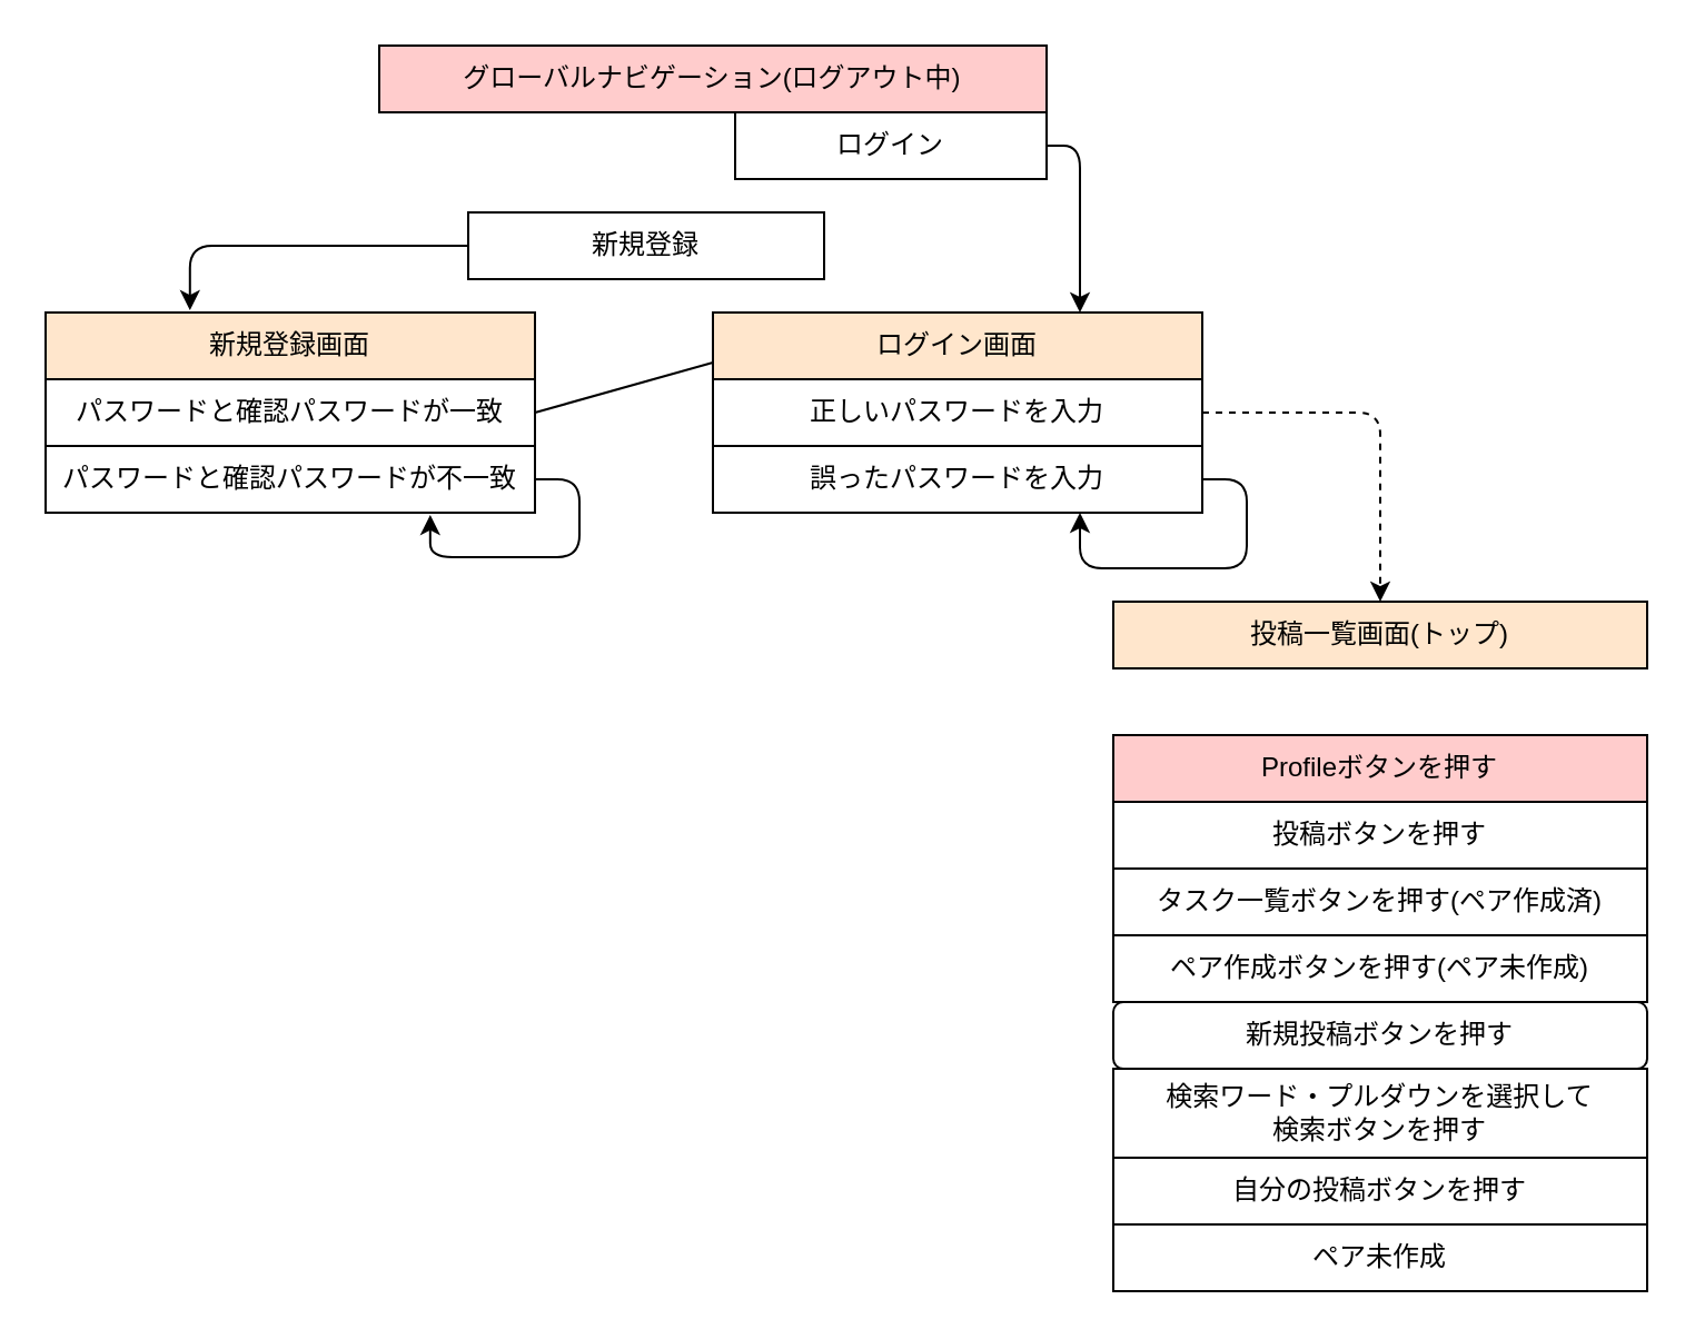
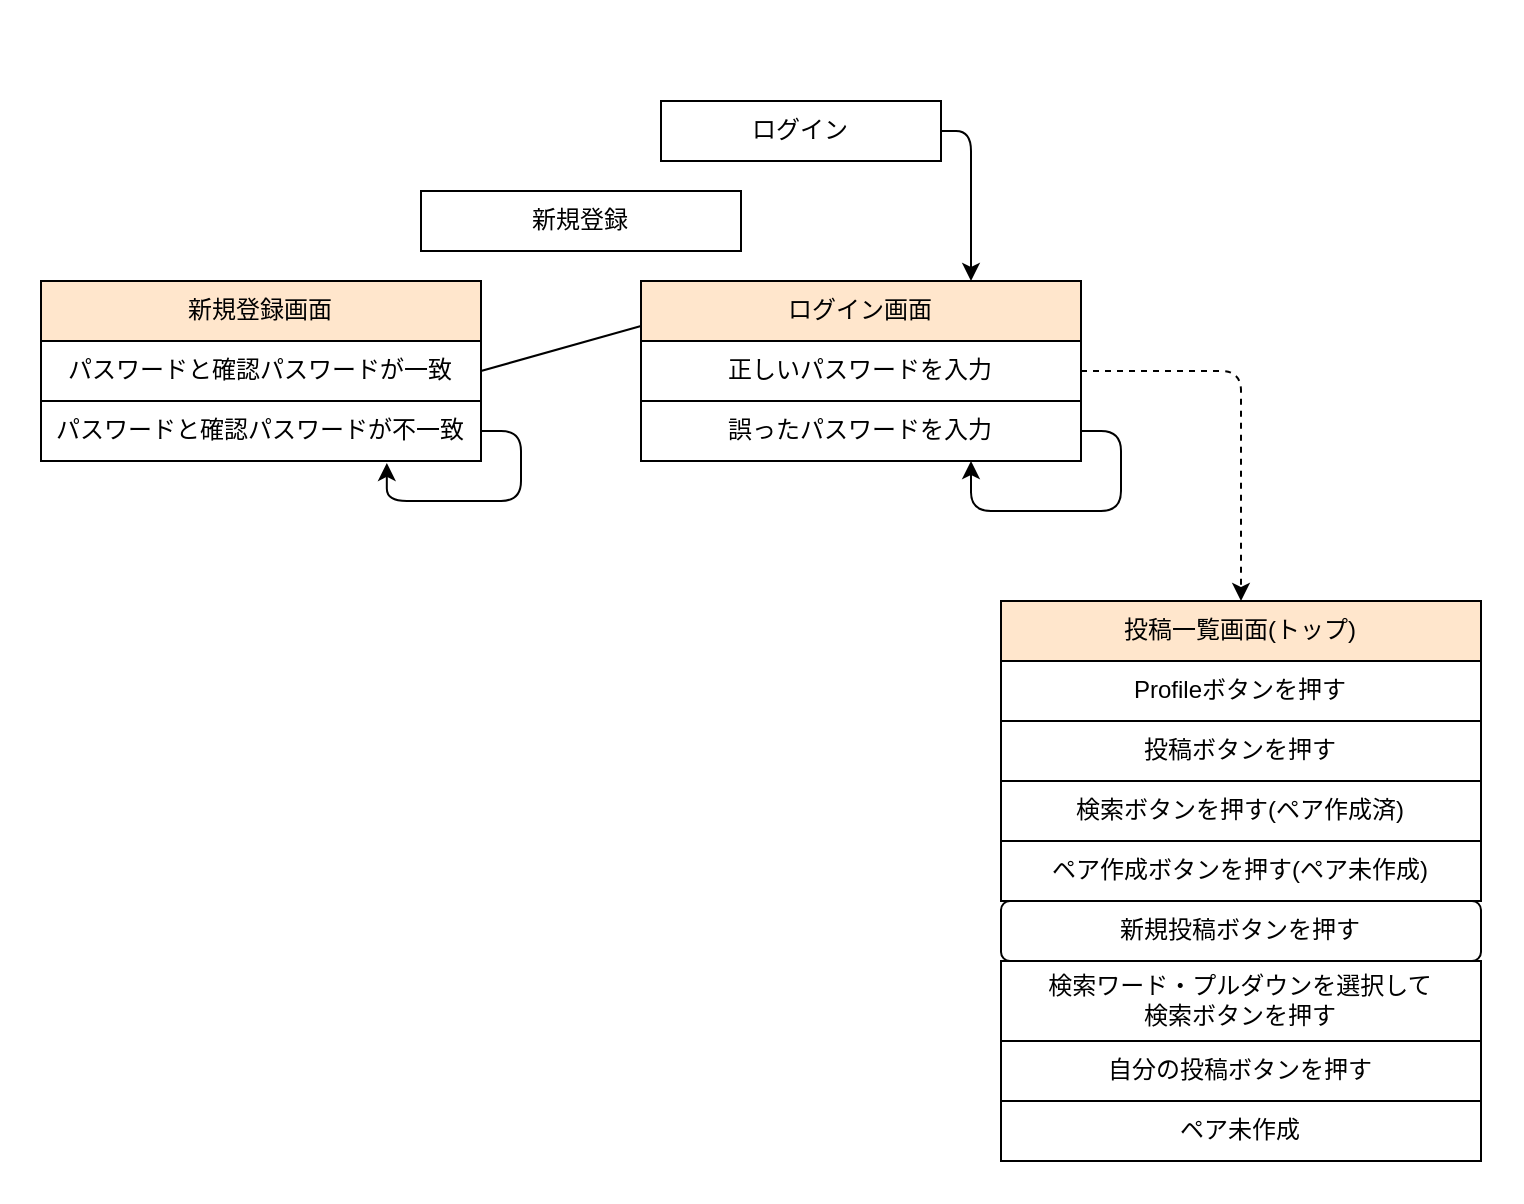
  <mxCell id="0" />
  <mxCell id="1" parent="0" />
- <mxCell id="2" value="グローバルナビゲーション(ログアウト中)" style="rounded=0;whiteSpace=wrap;html=1;fillColor=#FFCCCC;" vertex="1" parent="1"><mxGeometry x="170" y="20" width="300" height="30" as="geometry" /></mxCell>
  <mxCell id="3" value="新規登録" style="rounded=0;whiteSpace=wrap;html=1;fillColor=#FFFFFF;" vertex="1" parent="1"><mxGeometry x="210" y="95" width="160" height="30" as="geometry" /></mxCell>
  <mxCell id="4" value="ログイン" style="rounded=0;whiteSpace=wrap;html=1;fillColor=#FFFFFF;" vertex="1" parent="1"><mxGeometry x="330" y="50" width="140" height="30" as="geometry" /></mxCell>
  <mxCell id="5" value="新規登録画面" style="rounded=0;whiteSpace=wrap;html=1;fillColor=#FFE6CC;" vertex="1" parent="1"><mxGeometry x="20" y="140" width="220" height="30" as="geometry" /></mxCell>
  <mxCell id="6" value="パスワードと確認パスワードが一致" style="rounded=0;whiteSpace=wrap;html=1;fillColor=#FFFFFF;" vertex="1" parent="1"><mxGeometry x="20" y="170" width="220" height="30" as="geometry" /></mxCell>
  <mxCell id="7" value="パスワードと確認パスワードが不一致" style="rounded=0;whiteSpace=wrap;html=1;fillColor=#FFFFFF;" vertex="1" parent="1"><mxGeometry x="20" y="200" width="220" height="30" as="geometry" /></mxCell>
  <mxCell id="8" value="ログイン画面" style="rounded=0;whiteSpace=wrap;html=1;fillColor=#FFE6CC;" vertex="1" parent="1"><mxGeometry x="320" y="140" width="220" height="30" as="geometry" /></mxCell>
  <mxCell id="9" value="正しいパスワードを入力" style="rounded=0;whiteSpace=wrap;html=1;fillColor=#FFFFFF;" vertex="1" parent="1"><mxGeometry x="320" y="170" width="220" height="30" as="geometry" /></mxCell>
  <mxCell id="10" value="誤ったパスワードを入力" style="rounded=0;whiteSpace=wrap;html=1;fillColor=#FFFFFF;" vertex="1" parent="1"><mxGeometry x="320" y="200" width="220" height="30" as="geometry" /></mxCell>
- <mxCell id="11" value="投稿一覧画面(トップ)" style="rounded=0;whiteSpace=wrap;html=1;fillColor=#FFE6CC;" vertex="1" parent="1"><mxGeometry x="500" y="270" width="240" height="30" as="geometry" /></mxCell>
+ <mxCell id="11" value="投稿一覧画面(トップ)" style="rounded=0;whiteSpace=wrap;html=1;fillColor=#FFE6CC;" vertex="1" parent="1"><mxGeometry x="500" y="300" width="240" height="30" as="geometry" /></mxCell>
  <mxCell id="12" value="" style="endArrow=classic;html=1;exitX=1;exitY=0.5;exitDx=0;exitDy=0;entryX=0.786;entryY=1.033;entryDx=0;entryDy=0;entryPerimeter=0;edgeStyle=orthogonalEdgeStyle;" edge="1" parent="1" source="7" target="7"><mxGeometry width="50" height="50" relative="1" as="geometry"><mxPoint x="330" y="340" as="sourcePoint" /><mxPoint x="190" y="270" as="targetPoint" /><Array as="points"><mxPoint x="260" y="215" /><mxPoint x="260" y="250" /><mxPoint x="193" y="250" /></Array></mxGeometry></mxCell>
  <mxCell id="13" style="edgeStyle=none;html=1;" edge="1" parent="1" source="10"><mxGeometry relative="1" as="geometry"><mxPoint x="540" y="215" as="targetPoint" /></mxGeometry></mxCell>
  <mxCell id="14" value="" style="endArrow=none;html=1;exitX=1;exitY=0.5;exitDx=0;exitDy=0;entryX=0;entryY=0.75;entryDx=0;entryDy=0;" edge="1" parent="1" source="6" target="8"><mxGeometry width="50" height="50" relative="1" as="geometry"><mxPoint x="330" y="240" as="sourcePoint" /><mxPoint x="380" y="190" as="targetPoint" /></mxGeometry></mxCell>
  <mxCell id="15" value="" style="endArrow=classic;html=1;entryX=0.75;entryY=1;entryDx=0;entryDy=0;edgeStyle=orthogonalEdgeStyle;exitX=1;exitY=0.5;exitDx=0;exitDy=0;" edge="1" parent="1" source="10" target="10"><mxGeometry width="50" height="50" relative="1" as="geometry"><mxPoint x="570" y="200" as="sourcePoint" /><mxPoint x="490.02" y="235.99" as="targetPoint" /><Array as="points"><mxPoint x="560" y="215" /><mxPoint x="560" y="255" /><mxPoint x="485" y="255" /></Array></mxGeometry></mxCell>
- <mxCell id="16" value="" style="endArrow=classic;html=1;elbow=vertical;exitX=0;exitY=0.5;exitDx=0;exitDy=0;entryX=0.295;entryY=-0.033;entryDx=0;entryDy=0;entryPerimeter=0;edgeStyle=orthogonalEdgeStyle;" edge="1" parent="1" source="3" target="5"><mxGeometry width="50" height="50" relative="1" as="geometry"><mxPoint x="330" y="240" as="sourcePoint" /><mxPoint x="380" y="190" as="targetPoint" /></mxGeometry></mxCell>
  <mxCell id="17" value="" style="endArrow=classic;html=1;elbow=vertical;exitX=1;exitY=0.5;exitDx=0;exitDy=0;entryX=0.75;entryY=0;entryDx=0;entryDy=0;edgeStyle=orthogonalEdgeStyle;" edge="1" parent="1" source="4" target="8"><mxGeometry width="50" height="50" relative="1" as="geometry"><mxPoint x="330" y="240" as="sourcePoint" /><mxPoint x="380" y="190" as="targetPoint" /></mxGeometry></mxCell>
  <mxCell id="18" value="" style="endArrow=classic;html=1;elbow=vertical;exitX=1;exitY=0.5;exitDx=0;exitDy=0;entryX=0.5;entryY=0;entryDx=0;entryDy=0;edgeStyle=orthogonalEdgeStyle;dashed=1;" edge="1" parent="1" source="9" target="11"><mxGeometry width="50" height="50" relative="1" as="geometry"><mxPoint x="620" y="170" as="sourcePoint" /><mxPoint x="670" y="120" as="targetPoint" /></mxGeometry></mxCell>
- <mxCell id="19" value="Profileボタンを押す" style="rounded=0;whiteSpace=wrap;html=1;fillColor=#ffcccc;" vertex="1" parent="1"><mxGeometry x="500" y="330" width="240" height="30" as="geometry" /></mxCell>
- <mxCell id="20" value="タスク一覧ボタンを押す(ペア作成済)" style="rounded=0;whiteSpace=wrap;html=1;fillColor=#FFFFFF;" vertex="1" parent="1"><mxGeometry x="500" y="390" width="240" height="30" as="geometry" /></mxCell>
+ <mxCell id="19" value="Profileボタンを押す" style="rounded=0;whiteSpace=wrap;html=1;fillColor=#FFFFFF;" vertex="1" parent="1"><mxGeometry x="500" y="330" width="240" height="30" as="geometry" /></mxCell>
+ <mxCell id="20" value="検索ボタンを押す(ペア作成済)" style="rounded=0;whiteSpace=wrap;html=1;fillColor=#FFFFFF;" vertex="1" parent="1"><mxGeometry x="500" y="390" width="240" height="30" as="geometry" /></mxCell>
  <mxCell id="21" value="ペア作成ボタンを押す(ペア未作成)" style="rounded=0;whiteSpace=wrap;html=1;fillColor=#FFFFFF;" vertex="1" parent="1"><mxGeometry x="500" y="420" width="240" height="30" as="geometry" /></mxCell>
  <mxCell id="22" value="投稿ボタンを押す" style="rounded=0;whiteSpace=wrap;html=1;fillColor=#FFFFFF;" vertex="1" parent="1"><mxGeometry x="500" y="360" width="240" height="30" as="geometry" /></mxCell>
  <mxCell id="23" value="新規投稿ボタンを押す" style="whiteSpace=wrap;html=1;fillColor=#FFFFFF;rounded=1;" vertex="1" parent="1"><mxGeometry x="500" y="450" width="240" height="30" as="geometry" /></mxCell>
  <mxCell id="24" value="検索ワード・プルダウンを選択して&lt;br&gt;検索ボタンを押す" style="rounded=0;whiteSpace=wrap;html=1;fillColor=#FFFFFF;" vertex="1" parent="1"><mxGeometry x="500" y="480" width="240" height="40" as="geometry" /></mxCell>
  <mxCell id="25" value="自分の投稿ボタンを押す" style="rounded=0;whiteSpace=wrap;html=1;fillColor=#FFFFFF;" vertex="1" parent="1"><mxGeometry x="500" y="520" width="240" height="30" as="geometry" /></mxCell>
  <mxCell id="26" value="ペア未作成" style="rounded=0;whiteSpace=wrap;html=1;fillColor=#FFFFFF;" vertex="1" parent="1"><mxGeometry x="500" y="550" width="240" height="30" as="geometry" /></mxCell>
